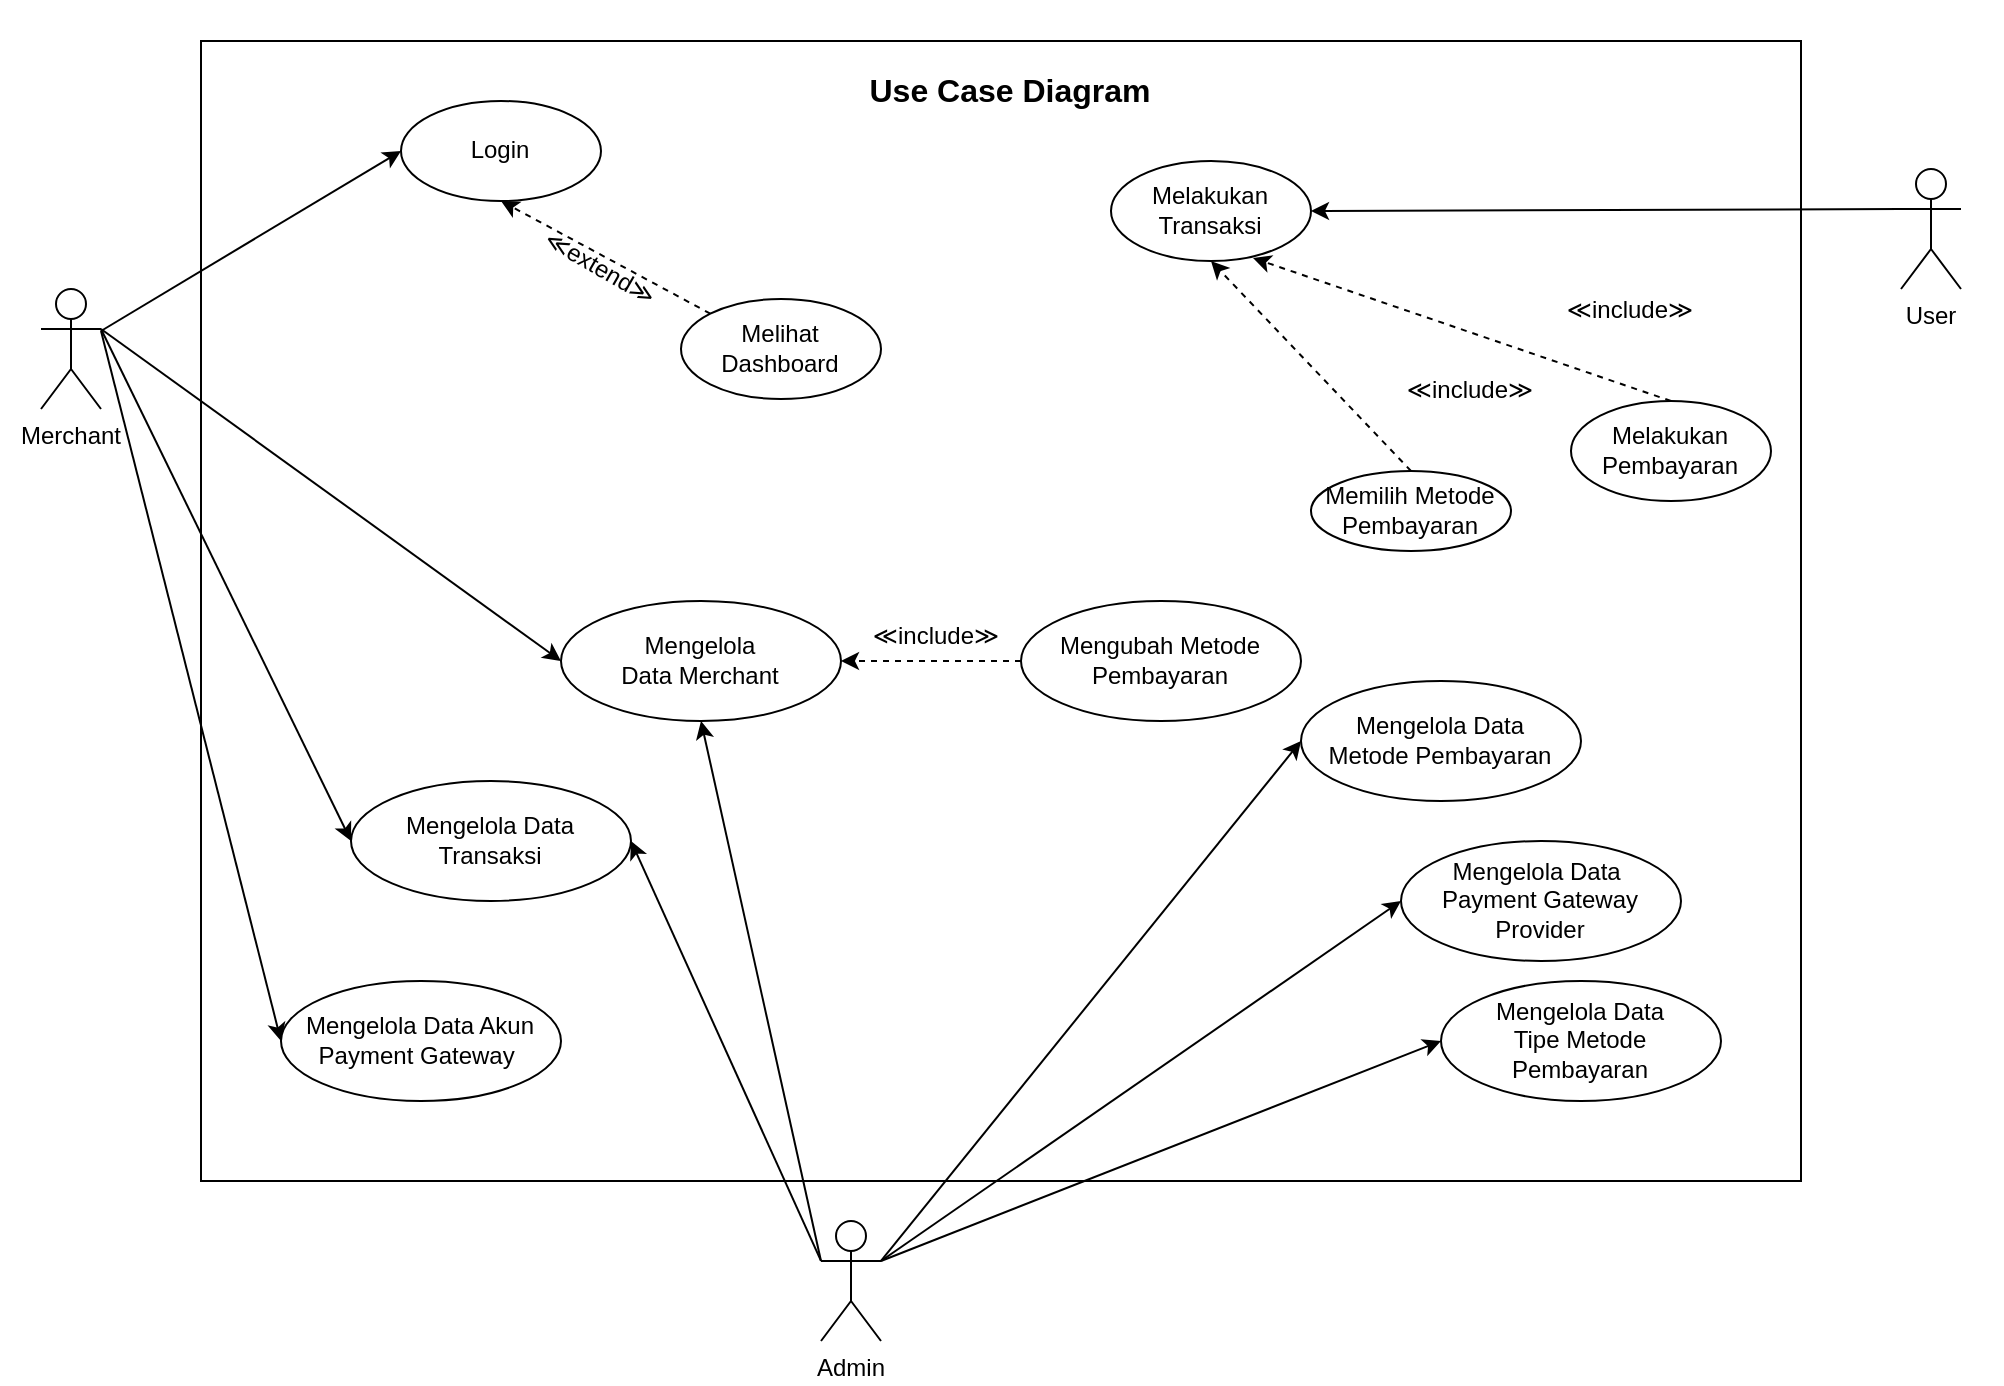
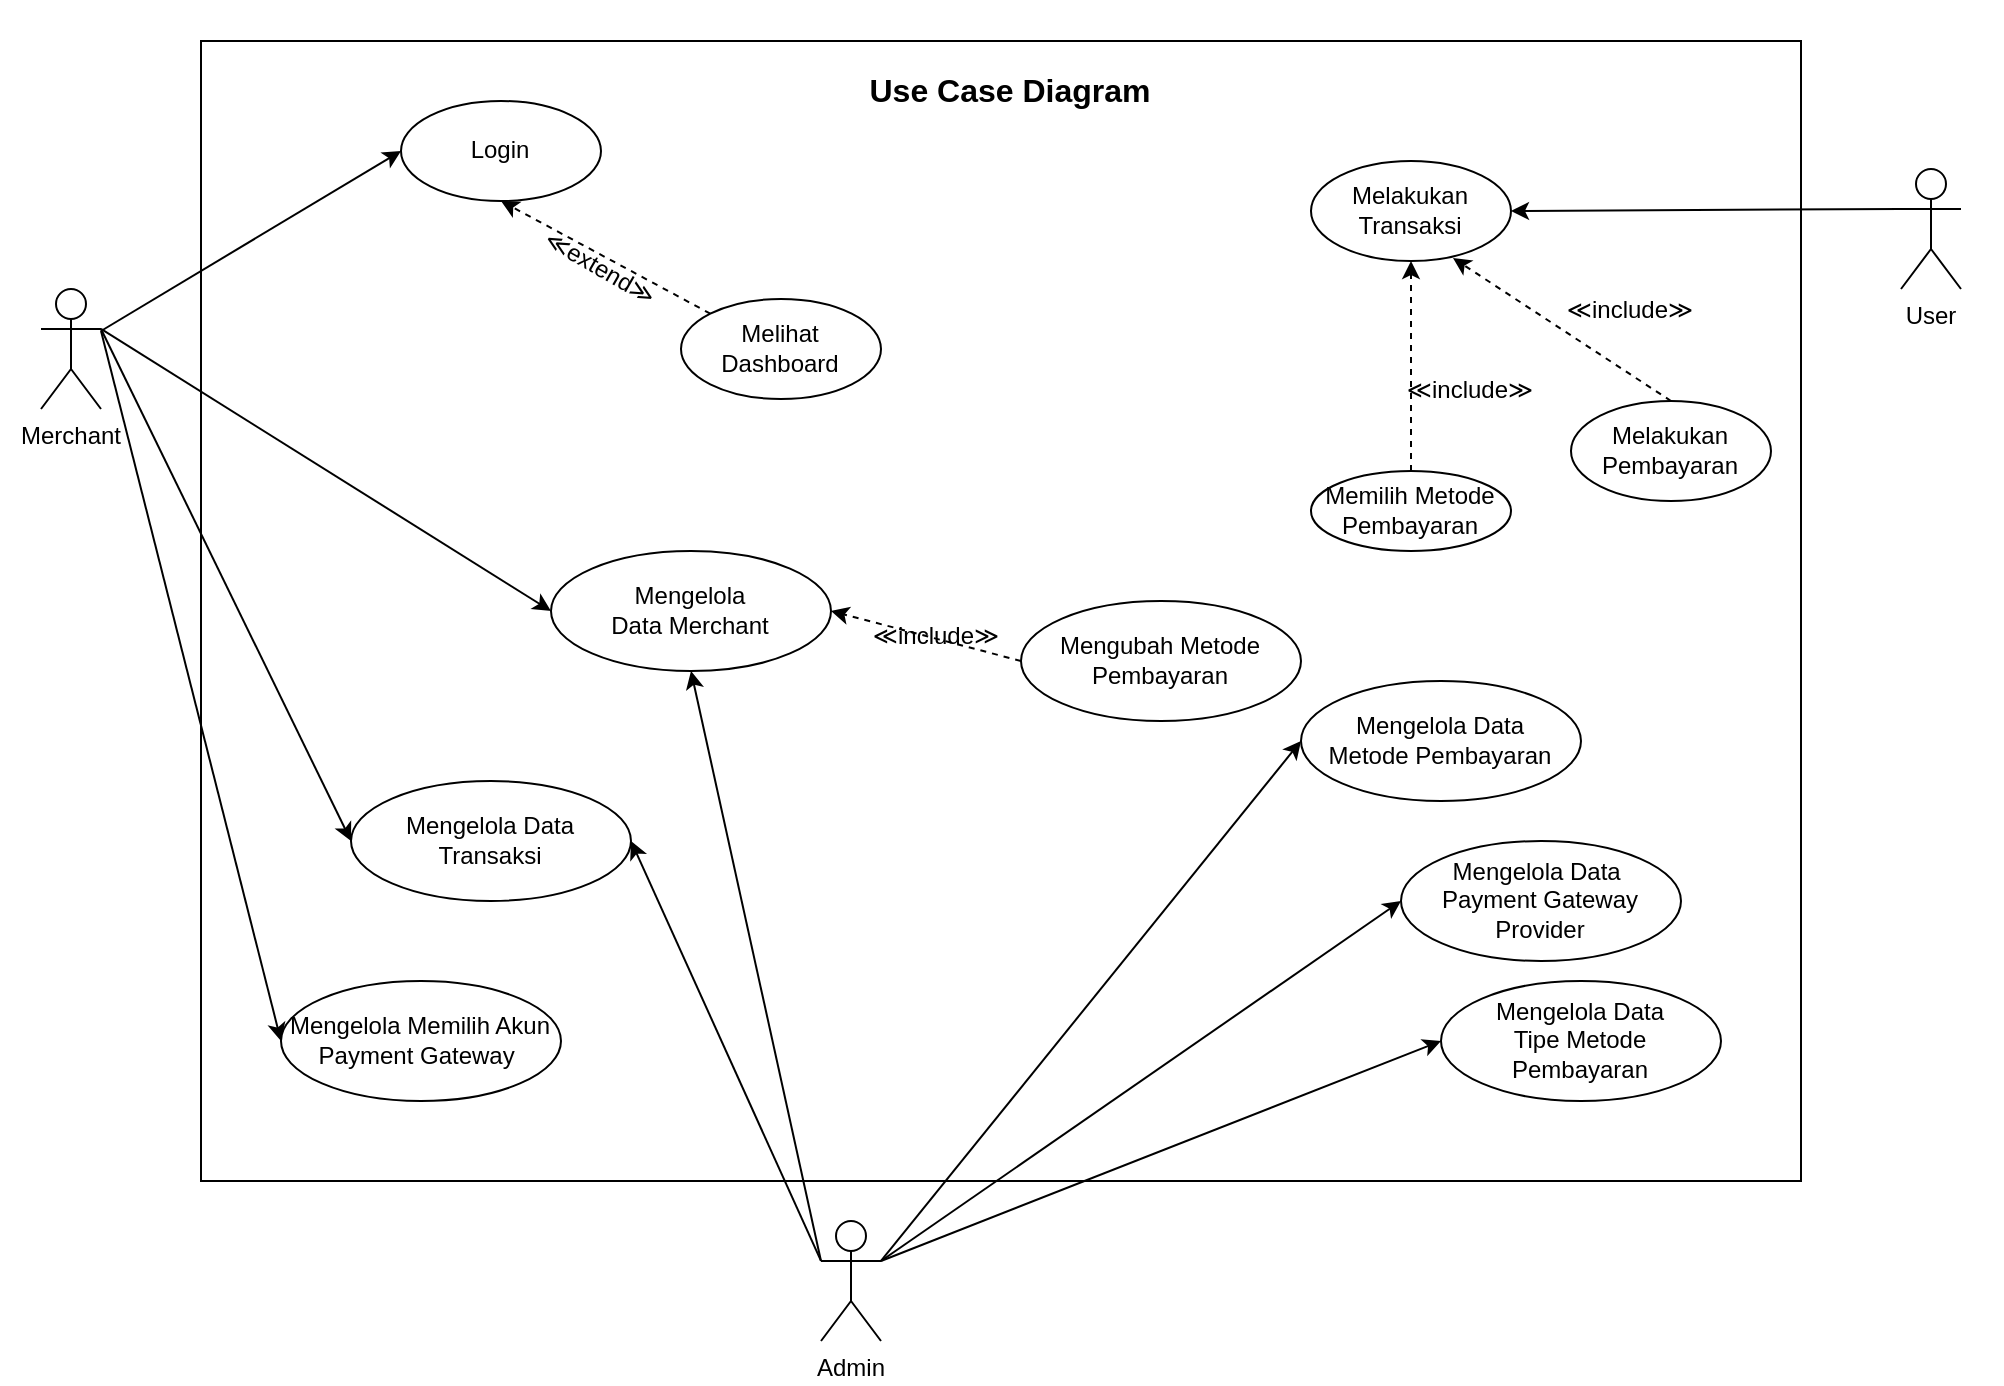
  <mxCell id="0" />
  <mxCell id="1" parent="0" />
  <mxCell id="2" value="" style="rounded=0;whiteSpace=wrap;html=1;" parent="1" vertex="1"><mxGeometry x="100" y="20" width="800" height="570" as="geometry" /></mxCell>
  <mxCell id="3" style="edgeStyle=none;rounded=0;orthogonalLoop=1;jettySize=auto;html=1;exitX=1;exitY=0.333;exitDx=0;exitDy=0;exitPerimeter=0;entryX=0;entryY=0.5;entryDx=0;entryDy=0;strokeColor=default;endArrow=classic;endFill=1;" parent="1" target="11" edge="1"><mxGeometry relative="1" as="geometry"><mxPoint x="50" y="165" as="sourcePoint" /></mxGeometry></mxCell>
  <mxCell id="4" style="edgeStyle=none;rounded=0;orthogonalLoop=1;jettySize=auto;html=1;exitX=1;exitY=0.333;exitDx=0;exitDy=0;exitPerimeter=0;entryX=0;entryY=0.5;entryDx=0;entryDy=0;" parent="1" target="9" edge="1"><mxGeometry relative="1" as="geometry"><mxPoint x="50" y="165" as="sourcePoint" /></mxGeometry></mxCell>
  <mxCell id="5" style="rounded=0;orthogonalLoop=1;jettySize=auto;html=1;exitX=1;exitY=0.333;exitDx=0;exitDy=0;exitPerimeter=0;entryX=0;entryY=0.5;entryDx=0;entryDy=0;" edge="1" parent="1" source="7" target="17"><mxGeometry relative="1" as="geometry" /></mxCell>
  <mxCell id="6" style="rounded=0;orthogonalLoop=1;jettySize=auto;html=1;exitX=1;exitY=0.333;exitDx=0;exitDy=0;exitPerimeter=0;entryX=0;entryY=0.5;entryDx=0;entryDy=0;" edge="1" parent="1" source="7" target="15"><mxGeometry relative="1" as="geometry" /></mxCell>
  <mxCell id="7" value="Merchant" style="shape=umlActor;verticalLabelPosition=bottom;verticalAlign=top;html=1;outlineConnect=0;" parent="1" vertex="1"><mxGeometry x="20" y="144" width="30" height="60" as="geometry" /></mxCell>
  <mxCell id="8" value="Use Case Diagram" style="text;html=1;strokeColor=none;fillColor=none;align=center;verticalAlign=middle;whiteSpace=wrap;rounded=0;fontStyle=1;fontSize=16;" parent="1" vertex="1"><mxGeometry x="140" y="30" width="730" height="30" as="geometry" /></mxCell>
  <mxCell id="9" value="Login" style="ellipse;whiteSpace=wrap;html=1;" parent="1" vertex="1"><mxGeometry x="200" y="50" width="100" height="50" as="geometry" /></mxCell>
  <mxCell id="10" value="≪extend≫" style="text;html=1;strokeColor=none;fillColor=none;align=center;verticalAlign=middle;whiteSpace=wrap;rounded=0;rotation=30;" parent="1" vertex="1"><mxGeometry x="270" y="119" width="60" height="30" as="geometry" /></mxCell>
- <mxCell id="11" value="Mengelola Data Akun Payment Gateway&amp;nbsp;" style="ellipse;whiteSpace=wrap;html=1;" parent="1" vertex="1"><mxGeometry x="140" y="490" width="140" height="60" as="geometry" /></mxCell>
+ <mxCell id="11" value="Mengelola Memilih Akun Payment Gateway&amp;nbsp;" style="ellipse;whiteSpace=wrap;html=1;" parent="1" vertex="1"><mxGeometry x="140" y="490" width="140" height="60" as="geometry" /></mxCell>
  <mxCell id="12" style="edgeStyle=none;rounded=0;orthogonalLoop=1;jettySize=auto;html=1;exitX=0;exitY=0;exitDx=0;exitDy=0;entryX=0.5;entryY=1;entryDx=0;entryDy=0;strokeColor=default;endArrow=classic;endFill=1;dashed=1;" parent="1" source="13" target="9" edge="1"><mxGeometry relative="1" as="geometry"><mxPoint x="150" y="230" as="targetPoint" /></mxGeometry></mxCell>
  <mxCell id="13" value="Melihat Dashboard" style="ellipse;whiteSpace=wrap;html=1;" parent="1" vertex="1"><mxGeometry x="340" y="149" width="100" height="50" as="geometry" /></mxCell>
  <mxCell id="14" value="Mengelola Data &lt;br&gt;Tipe Metode &lt;br&gt;Pembayaran" style="ellipse;whiteSpace=wrap;html=1;" vertex="1" parent="1"><mxGeometry x="720" y="490" width="140" height="60" as="geometry" /></mxCell>
  <mxCell id="15" value="Mengelola Data Transaksi" style="ellipse;whiteSpace=wrap;html=1;" vertex="1" parent="1"><mxGeometry x="175" y="390" width="140" height="60" as="geometry" /></mxCell>
  <mxCell id="16" value="Mengelola Data&amp;nbsp; &lt;br&gt;Payment Gateway Provider" style="ellipse;whiteSpace=wrap;html=1;" vertex="1" parent="1"><mxGeometry x="700" y="420" width="140" height="60" as="geometry" /></mxCell>
- <mxCell id="17" value="Mengelola &lt;br&gt;Data Merchant" style="ellipse;whiteSpace=wrap;html=1;" vertex="1" parent="1"><mxGeometry x="280" y="300" width="140" height="60" as="geometry" /></mxCell>
+ <mxCell id="17" value="Mengelola &lt;br&gt;Data Merchant" style="ellipse;whiteSpace=wrap;html=1;" vertex="1" parent="1"><mxGeometry x="275" y="275" width="140" height="60" as="geometry" /></mxCell>
  <mxCell id="18" style="rounded=0;orthogonalLoop=1;jettySize=auto;html=1;exitX=0;exitY=0.333;exitDx=0;exitDy=0;exitPerimeter=0;entryX=1;entryY=0.5;entryDx=0;entryDy=0;" edge="1" parent="1" source="23" target="15"><mxGeometry relative="1" as="geometry" /></mxCell>
  <mxCell id="19" style="rounded=0;orthogonalLoop=1;jettySize=auto;html=1;exitX=0;exitY=0.333;exitDx=0;exitDy=0;exitPerimeter=0;entryX=0.5;entryY=1;entryDx=0;entryDy=0;" edge="1" parent="1" source="23" target="17"><mxGeometry relative="1" as="geometry" /></mxCell>
  <mxCell id="20" style="rounded=0;orthogonalLoop=1;jettySize=auto;html=1;exitX=1;exitY=0.333;exitDx=0;exitDy=0;exitPerimeter=0;entryX=0;entryY=0.5;entryDx=0;entryDy=0;" edge="1" parent="1" source="23" target="16"><mxGeometry relative="1" as="geometry" /></mxCell>
  <mxCell id="21" style="rounded=0;orthogonalLoop=1;jettySize=auto;html=1;exitX=1;exitY=0.333;exitDx=0;exitDy=0;exitPerimeter=0;entryX=0;entryY=0.5;entryDx=0;entryDy=0;" edge="1" parent="1" source="23" target="14"><mxGeometry relative="1" as="geometry" /></mxCell>
  <mxCell id="22" style="rounded=0;orthogonalLoop=1;jettySize=auto;html=1;exitX=1;exitY=0.333;exitDx=0;exitDy=0;exitPerimeter=0;entryX=0;entryY=0.5;entryDx=0;entryDy=0;" edge="1" parent="1" source="23" target="27"><mxGeometry relative="1" as="geometry" /></mxCell>
  <mxCell id="23" value="Admin" style="shape=umlActor;verticalLabelPosition=bottom;verticalAlign=top;html=1;outlineConnect=0;" vertex="1" parent="1"><mxGeometry x="410" y="610" width="30" height="60" as="geometry" /></mxCell>
  <mxCell id="24" style="rounded=0;orthogonalLoop=1;jettySize=auto;html=1;exitX=0;exitY=0.5;exitDx=0;exitDy=0;entryX=1;entryY=0.5;entryDx=0;entryDy=0;dashed=1;" edge="1" parent="1" source="25" target="17"><mxGeometry relative="1" as="geometry" /></mxCell>
  <mxCell id="25" value="Mengubah Metode Pembayaran" style="ellipse;whiteSpace=wrap;html=1;" vertex="1" parent="1"><mxGeometry x="510" y="300" width="140" height="60" as="geometry" /></mxCell>
  <mxCell id="26" value="≪include≫" style="text;html=1;strokeColor=none;fillColor=none;align=center;verticalAlign=middle;whiteSpace=wrap;rounded=0;" vertex="1" parent="1"><mxGeometry x="438" y="303" width="60" height="30" as="geometry" /></mxCell>
  <mxCell id="27" value="Mengelola Data &lt;br&gt;Metode Pembayaran" style="ellipse;whiteSpace=wrap;html=1;" vertex="1" parent="1"><mxGeometry x="650" y="340" width="140" height="60" as="geometry" /></mxCell>
  <mxCell id="28" value="User" style="shape=umlActor;verticalLabelPosition=bottom;verticalAlign=top;html=1;outlineConnect=0;" parent="1" vertex="1"><mxGeometry x="950" y="84" width="30" height="60" as="geometry" /></mxCell>
- <mxCell id="29" value="Melakukan Transaksi" style="ellipse;whiteSpace=wrap;html=1;" parent="1" vertex="1"><mxGeometry x="555" y="80" width="100" height="50" as="geometry" /></mxCell>
+ <mxCell id="29" value="Melakukan Transaksi" style="ellipse;whiteSpace=wrap;html=1;" parent="1" vertex="1"><mxGeometry x="655" y="80" width="100" height="50" as="geometry" /></mxCell>
  <mxCell id="30" style="edgeStyle=none;rounded=0;orthogonalLoop=1;jettySize=auto;html=1;exitX=0;exitY=0.333;exitDx=0;exitDy=0;exitPerimeter=0;entryX=1;entryY=0.5;entryDx=0;entryDy=0;strokeColor=default;endArrow=classic;endFill=1;" parent="1" source="28" target="29" edge="1"><mxGeometry relative="1" as="geometry" /></mxCell>
  <mxCell id="31" value="Memilih Metode Pembayaran" style="ellipse;whiteSpace=wrap;html=1;" parent="1" vertex="1"><mxGeometry x="655" y="235" width="100" height="40" as="geometry" /></mxCell>
  <mxCell id="32" value="≪include≫" style="text;html=1;strokeColor=none;fillColor=none;align=center;verticalAlign=middle;whiteSpace=wrap;rounded=0;" parent="1" vertex="1"><mxGeometry x="705" y="180" width="60" height="30" as="geometry" /></mxCell>
  <mxCell id="33" value="Melakukan Pembayaran" style="ellipse;whiteSpace=wrap;html=1;" parent="1" vertex="1"><mxGeometry x="785" y="200" width="100" height="50" as="geometry" /></mxCell>
  <mxCell id="34" value="≪include≫" style="text;html=1;strokeColor=none;fillColor=none;align=center;verticalAlign=middle;whiteSpace=wrap;rounded=0;" parent="1" vertex="1"><mxGeometry x="785" y="140" width="60" height="30" as="geometry" /></mxCell>
  <mxCell id="35" style="edgeStyle=none;rounded=0;orthogonalLoop=1;jettySize=auto;html=1;exitX=0.5;exitY=0;exitDx=0;exitDy=0;entryX=0.5;entryY=1;entryDx=0;entryDy=0;dashed=1;strokeColor=default;endArrow=classic;endFill=1;" parent="1" source="31" target="29" edge="1"><mxGeometry relative="1" as="geometry" /></mxCell>
  <mxCell id="36" style="edgeStyle=none;rounded=0;orthogonalLoop=1;jettySize=auto;html=1;exitX=0.5;exitY=0;exitDx=0;exitDy=0;entryX=0.71;entryY=0.97;entryDx=0;entryDy=0;entryPerimeter=0;dashed=1;strokeColor=default;endArrow=classic;endFill=1;" parent="1" source="33" target="29" edge="1"><mxGeometry relative="1" as="geometry" /></mxCell>
